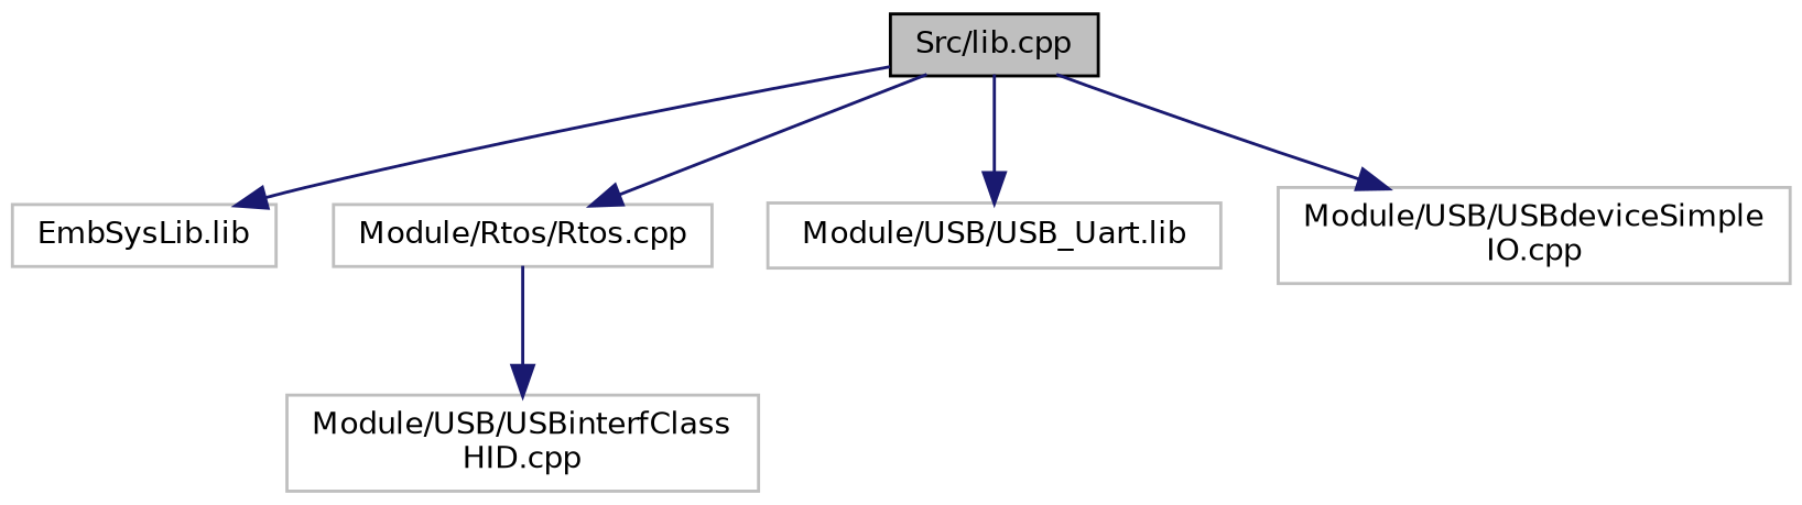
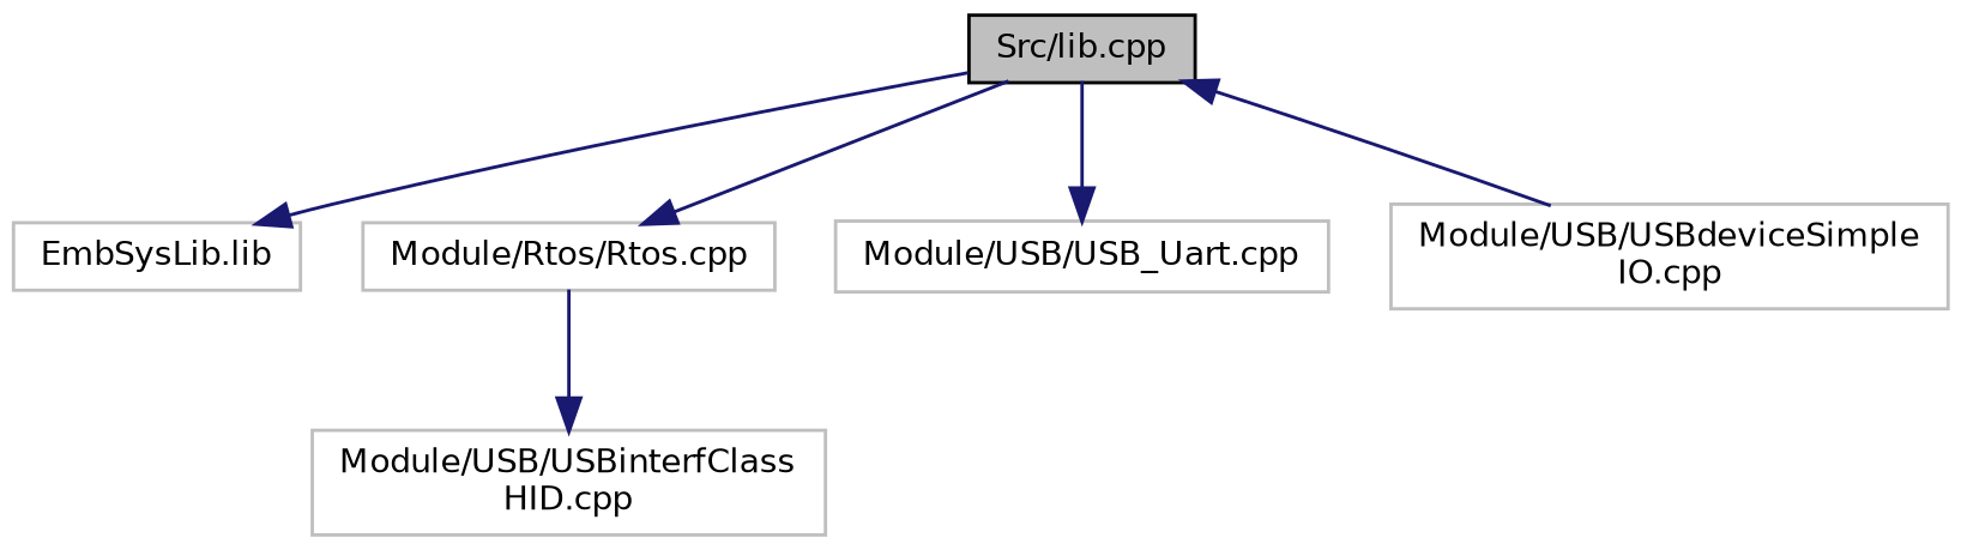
  digraph {
    node [color=grey75 fillcolor=white fontname=Helvetica fontsize=10 shape=record style=filled]
    edge [color=midnightblue fontname=Helvetica fontsize=10 labelfontname=Helvetica labelfontsize=10 style=solid]
    n1 [color=black fillcolor=grey75 fontcolor=black height=0.2 label="Src/lib.cpp" width=0.4]
    n2 [height=0.2 label="EmbSysLib.lib" width=0.4]
    n3 [height=0.2 label="Module/Rtos/Rtos.cpp" width=0.4]
-   n4 [height=0.2 label="Module/USB/USB_Uart.lib" width=0.4]
+   n4 [height=0.2 label="Module/USB/USB_Uart.cpp" width=0.4]
    n5 [height=0.2 label="Module/USB/USBdeviceSimple\lIO.cpp" width=0.4]
    n6 [height=0.2 label="Module/USB/USBinterfClass\lHID.cpp" width=0.4]
    n1 -> n2
    n1 -> n3
    n1 -> n4
-   n1 -> n5
+   n5 -> n1
    n3 -> n6
  }
